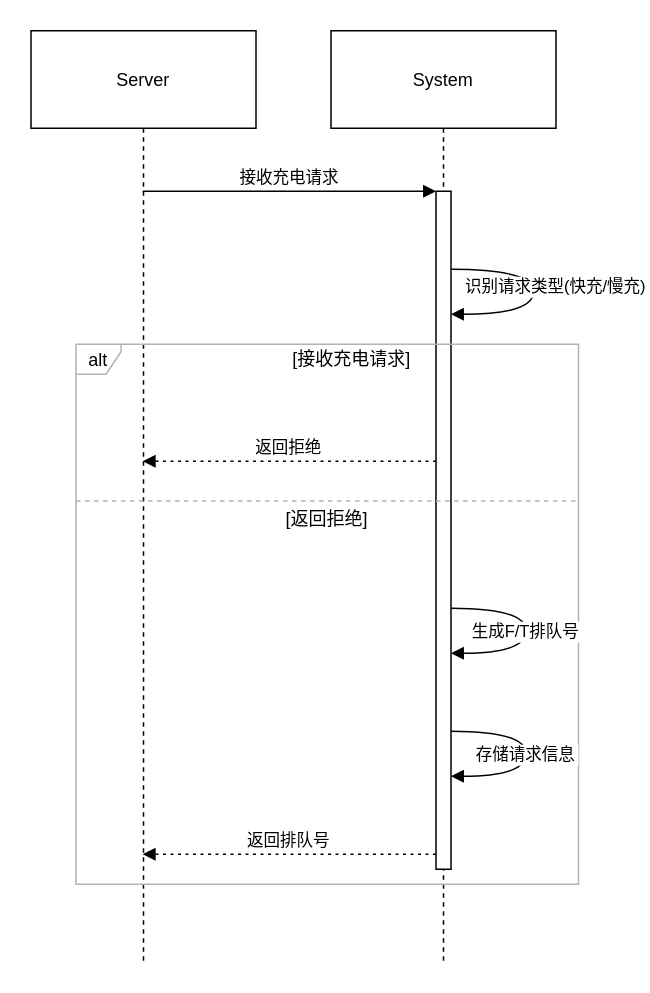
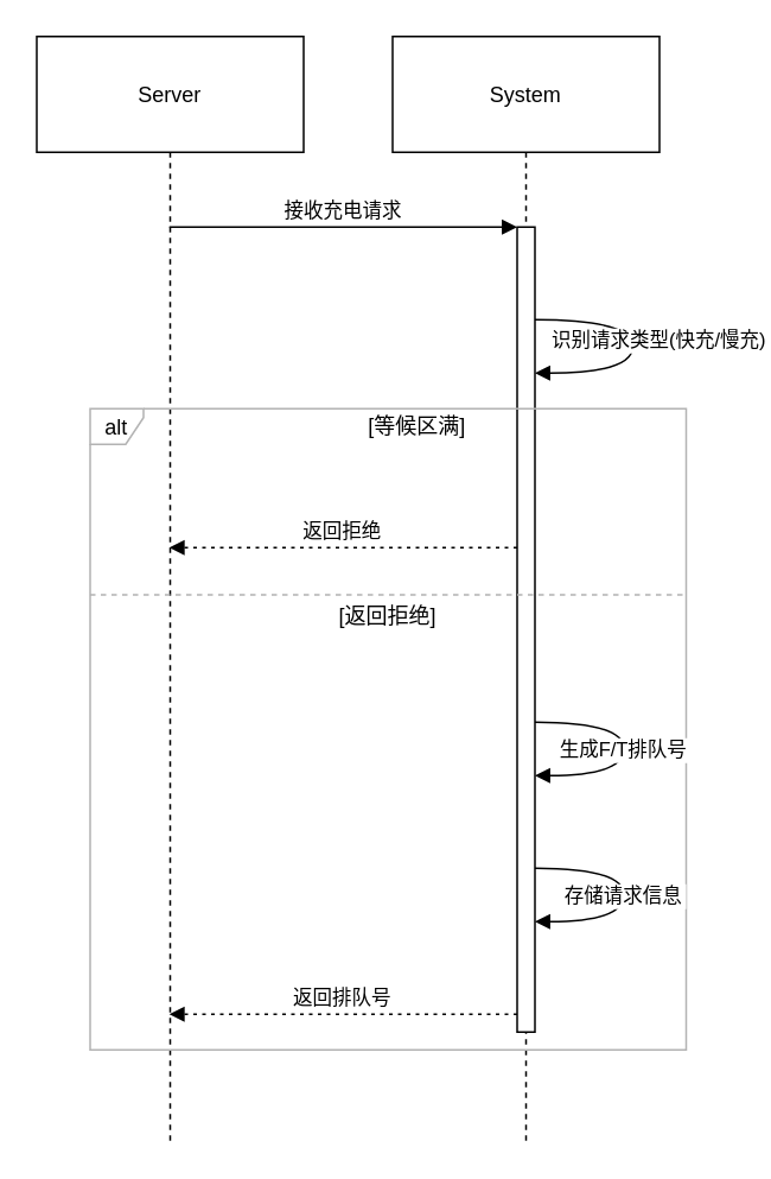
  <mxCell id="0" />
  <mxCell id="1" parent="0" />
  <mxCell id="2" value="Server" style="shape=umlLifeline;perimeter=lifelinePerimeter;whiteSpace=wrap;container=1;dropTarget=0;collapsible=0;recursiveResize=0;outlineConnect=0;portConstraint=eastwest;newEdgeStyle={&quot;edgeStyle&quot;:&quot;elbowEdgeStyle&quot;,&quot;elbow&quot;:&quot;vertical&quot;,&quot;curved&quot;:0,&quot;rounded&quot;:0};size=65;" vertex="1" parent="1"><mxGeometry x="20" y="20" width="150" height="620" as="geometry" /></mxCell>
  <mxCell id="3" value="System" style="shape=umlLifeline;perimeter=lifelinePerimeter;whiteSpace=wrap;container=1;dropTarget=0;collapsible=0;recursiveResize=0;outlineConnect=0;portConstraint=eastwest;newEdgeStyle={&quot;edgeStyle&quot;:&quot;elbowEdgeStyle&quot;,&quot;elbow&quot;:&quot;vertical&quot;,&quot;curved&quot;:0,&quot;rounded&quot;:0};size=65;" vertex="1" parent="1"><mxGeometry x="220" y="20" width="150" height="620" as="geometry" /></mxCell>
  <mxCell id="4" value="" style="points=[];perimeter=orthogonalPerimeter;outlineConnect=0;targetShapes=umlLifeline;portConstraint=eastwest;newEdgeStyle={&quot;edgeStyle&quot;:&quot;elbowEdgeStyle&quot;,&quot;elbow&quot;:&quot;vertical&quot;,&quot;curved&quot;:0,&quot;rounded&quot;:0}" vertex="1" parent="3"><mxGeometry x="70" y="107" width="10" height="452" as="geometry" /></mxCell>
  <mxCell id="5" value="alt" style="shape=umlFrame;pointerEvents=0;dropTarget=0;strokeColor=#B3B3B3;height=20;width=30" vertex="1" parent="1"><mxGeometry x="50" y="229" width="335" height="360" as="geometry" /></mxCell>
- <mxCell id="6" value="[接收充电请求]" style="text;strokeColor=none;fillColor=none;align=center;verticalAlign=middle;whiteSpace=wrap;" vertex="1" parent="5"><mxGeometry x="33.389" width="301.611" height="20" as="geometry" /></mxCell>
+ <mxCell id="6" value="[等候区满]" style="text;strokeColor=none;fillColor=none;align=center;verticalAlign=middle;whiteSpace=wrap;" vertex="1" parent="5"><mxGeometry x="33.389" width="301.611" height="20" as="geometry" /></mxCell>
  <mxCell id="7" value="[返回拒绝]" style="shape=line;dashed=1;whiteSpace=wrap;verticalAlign=top;labelPosition=center;verticalLabelPosition=middle;align=center;strokeColor=#B3B3B3;" vertex="1" parent="5"><mxGeometry y="103" width="335" height="3" as="geometry" /></mxCell>
  <mxCell id="8" value="接收充电请求" style="verticalAlign=bottom;edgeStyle=elbowEdgeStyle;elbow=vertical;curved=0;rounded=0;endArrow=block;" edge="1" parent="1" source="2" target="4"><mxGeometry relative="1" as="geometry"><Array as="points"><mxPoint x="202" y="127" /></Array></mxGeometry></mxCell>
  <mxCell id="9" value="识别请求类型(快充/慢充)" style="curved=1;endArrow=block;rounded=0;" edge="1" parent="1" source="4" target="4"><mxGeometry x="-0.057" y="15" relative="1" as="geometry"><Array as="points"><mxPoint x="355" y="179" /><mxPoint x="355" y="209" /></Array><mxPoint as="offset" /></mxGeometry></mxCell>
  <mxCell id="10" value="返回拒绝" style="verticalAlign=bottom;edgeStyle=elbowEdgeStyle;elbow=vertical;curved=0;rounded=0;dashed=1;dashPattern=2 3;endArrow=block;" edge="1" parent="1" source="4" target="2"><mxGeometry relative="1" as="geometry"><Array as="points"><mxPoint x="205" y="307" /></Array></mxGeometry></mxCell>
  <mxCell id="11" value="生成F/T排队号" style="curved=1;endArrow=block;rounded=0;" edge="1" parent="1" source="4" target="4"><mxGeometry relative="1" as="geometry"><Array as="points"><mxPoint x="350" y="405" /><mxPoint x="350" y="435" /></Array></mxGeometry></mxCell>
  <mxCell id="12" value="存储请求信息" style="curved=1;endArrow=block;rounded=0;" edge="1" parent="1" source="4" target="4"><mxGeometry relative="1" as="geometry"><Array as="points"><mxPoint x="350" y="487" /><mxPoint x="350" y="517" /></Array></mxGeometry></mxCell>
  <mxCell id="13" value="返回排队号" style="verticalAlign=bottom;edgeStyle=elbowEdgeStyle;elbow=vertical;curved=0;rounded=0;dashed=1;dashPattern=2 3;endArrow=block;" edge="1" parent="1" source="4" target="2"><mxGeometry relative="1" as="geometry"><Array as="points"><mxPoint x="205" y="569" /></Array></mxGeometry></mxCell>
